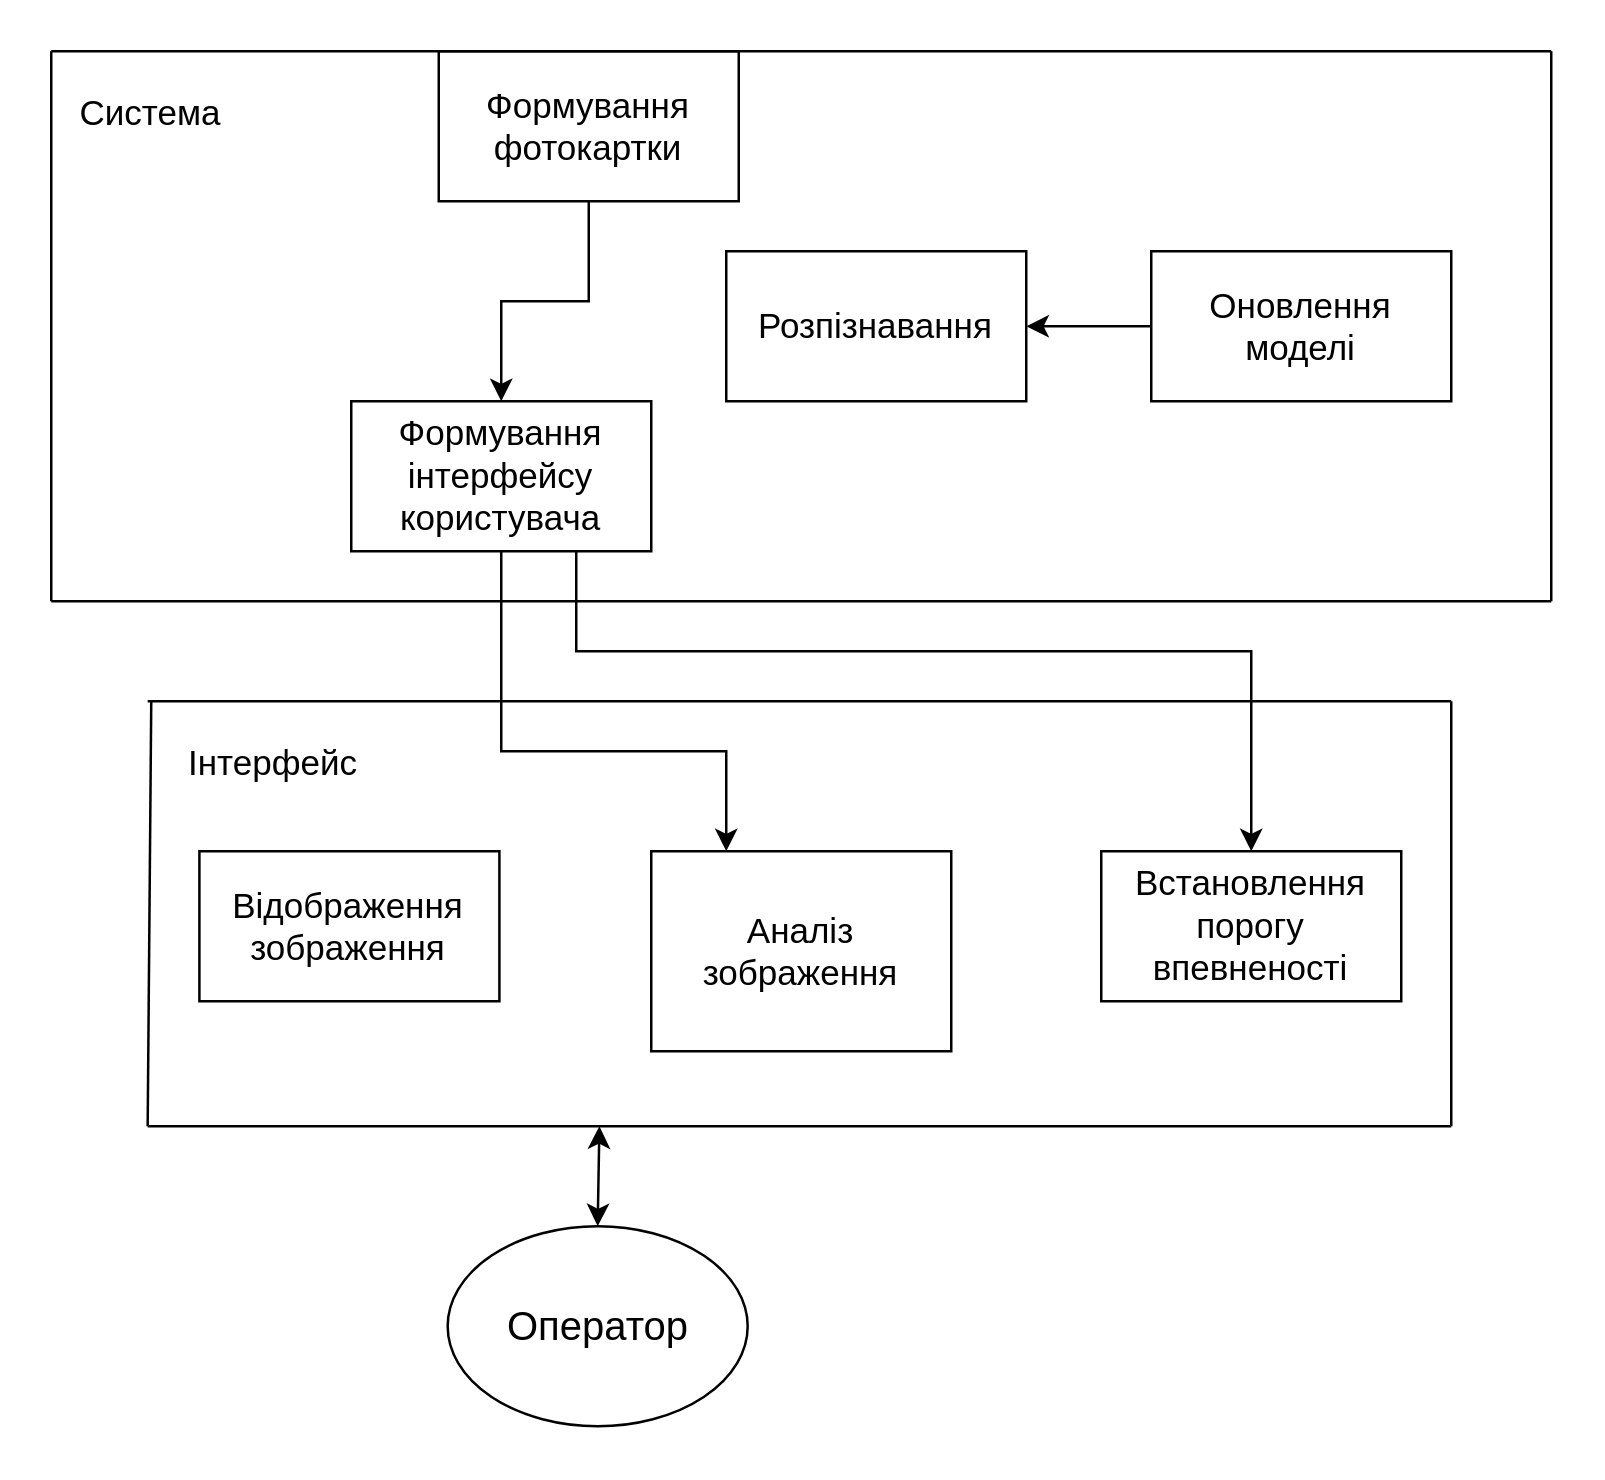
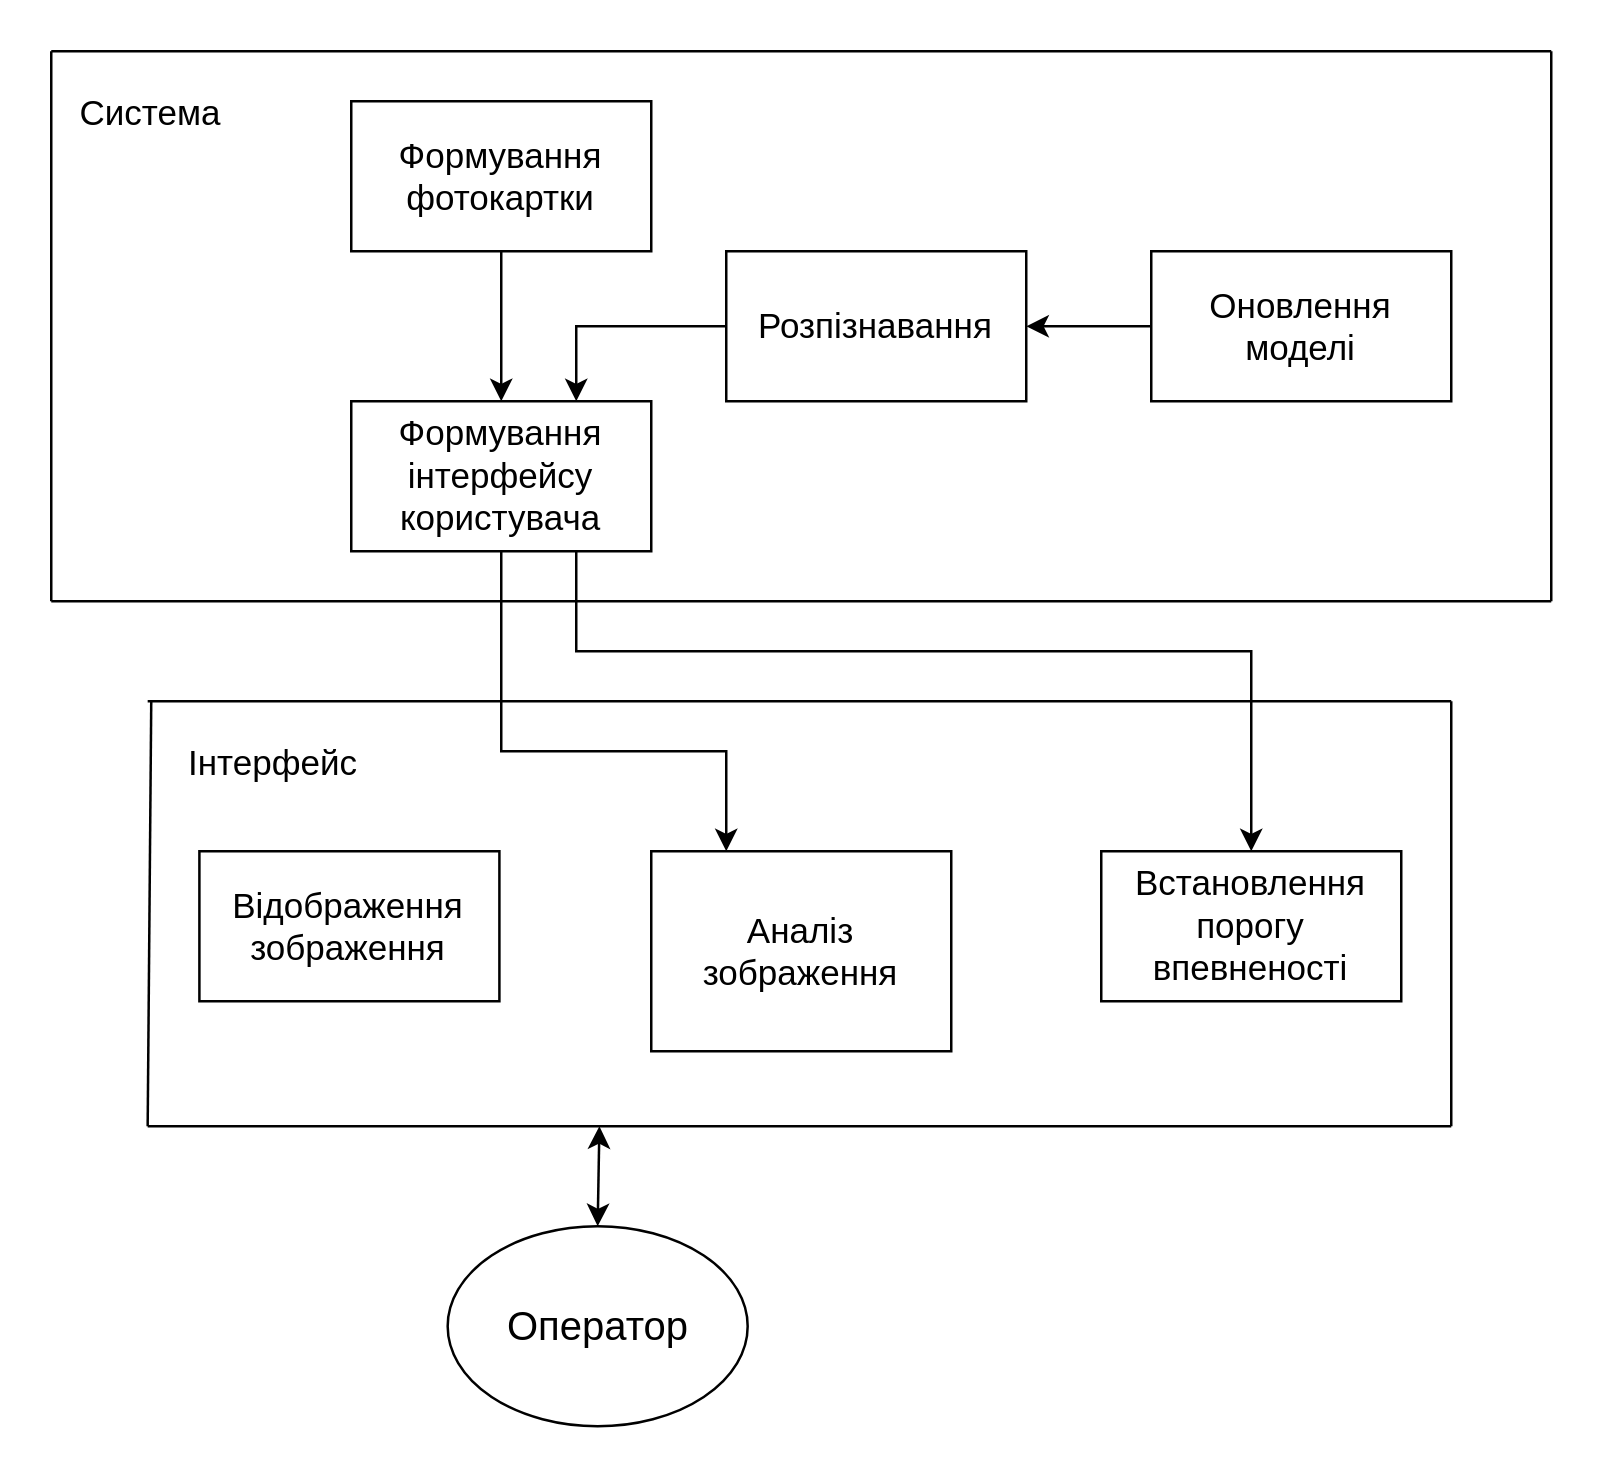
  <mxCell id="0" />
  <mxCell id="1" parent="0" />
  <mxCell id="2" value="&lt;font size=&quot;3&quot;&gt;Оператор&lt;/font&gt;" style="ellipse;whiteSpace=wrap;html=1;" vertex="1" parent="1"><mxGeometry x="178.57" y="490" width="120" height="80" as="geometry" /></mxCell>
  <mxCell id="3" value="&lt;font style=&quot;font-size: 14px;&quot;&gt;Відображення зображення&lt;/font&gt;" style="rounded=0;whiteSpace=wrap;html=1;" vertex="1" parent="1"><mxGeometry x="79.26" y="340" width="120" height="60" as="geometry" /></mxCell>
  <mxCell id="4" value="&lt;font style=&quot;font-size: 14px;&quot;&gt;Аналіз зображення&lt;/font&gt;" style="rounded=0;whiteSpace=wrap;html=1;" vertex="1" parent="1"><mxGeometry x="260" y="340" width="120" height="80" as="geometry" /></mxCell>
  <mxCell id="5" style="edgeStyle=orthogonalEdgeStyle;rounded=0;orthogonalLoop=1;jettySize=auto;html=1;entryX=0.25;entryY=0;entryDx=0;entryDy=0;" edge="1" parent="1" source="7" target="4"><mxGeometry relative="1" as="geometry"><mxPoint x="329" y="350" as="targetPoint" /><Array as="points"><mxPoint x="200" y="300" /><mxPoint x="290" y="300" /></Array></mxGeometry></mxCell>
  <mxCell id="6" style="edgeStyle=orthogonalEdgeStyle;rounded=0;orthogonalLoop=1;jettySize=auto;html=1;entryX=0.5;entryY=0;entryDx=0;entryDy=0;" edge="1" parent="1" source="7" target="23"><mxGeometry relative="1" as="geometry"><Array as="points"><mxPoint x="230" y="260" /><mxPoint x="500" y="260" /></Array></mxGeometry></mxCell>
  <mxCell id="7" value="&lt;font style=&quot;font-size: 14px;&quot;&gt;Формування інтерфейсу користувача&lt;/font&gt;" style="rounded=0;whiteSpace=wrap;html=1;" vertex="1" parent="1"><mxGeometry x="140" y="160" width="120" height="60" as="geometry" /></mxCell>
+ <mxCell id="8" style="edgeStyle=orthogonalEdgeStyle;rounded=0;orthogonalLoop=1;jettySize=auto;html=1;entryX=0.75;entryY=0;entryDx=0;entryDy=0;" edge="1" parent="1" source="9" target="7"><mxGeometry relative="1" as="geometry" /></mxCell>
  <mxCell id="9" value="&lt;font style=&quot;font-size: 14px;&quot;&gt;Розпізнавання&lt;/font&gt;" style="rounded=0;whiteSpace=wrap;html=1;" vertex="1" parent="1"><mxGeometry x="290" y="100" width="120" height="60" as="geometry" /></mxCell>
  <mxCell id="10" style="edgeStyle=orthogonalEdgeStyle;rounded=0;orthogonalLoop=1;jettySize=auto;html=1;entryX=0.5;entryY=0;entryDx=0;entryDy=0;" edge="1" parent="1" source="11" target="7"><mxGeometry relative="1" as="geometry" /></mxCell>
- <mxCell id="11" value="&lt;span style=&quot;font-size: 14px;&quot;&gt;Формування фотокартки&lt;/span&gt;" style="rounded=0;whiteSpace=wrap;html=1;" vertex="1" parent="1"><mxGeometry x="175" y="20" width="120" height="60" as="geometry" /></mxCell>
+ <mxCell id="11" value="&lt;span style=&quot;font-size: 14px;&quot;&gt;Формування фотокартки&lt;/span&gt;" style="rounded=0;whiteSpace=wrap;html=1;" vertex="1" parent="1"><mxGeometry x="140" y="40" width="120" height="60" as="geometry" /></mxCell>
  <mxCell id="12" style="edgeStyle=orthogonalEdgeStyle;rounded=0;orthogonalLoop=1;jettySize=auto;html=1;entryX=1;entryY=0.5;entryDx=0;entryDy=0;" edge="1" parent="1" source="13" target="9"><mxGeometry relative="1" as="geometry" /></mxCell>
  <mxCell id="13" value="&lt;font style=&quot;font-size: 14px;&quot;&gt;Оновлення моделі&lt;/font&gt;" style="rounded=0;whiteSpace=wrap;html=1;" vertex="1" parent="1"><mxGeometry x="460" y="100" width="120" height="60" as="geometry" /></mxCell>
  <mxCell id="14" value="" style="endArrow=none;html=1;rounded=0;" edge="1" parent="1"><mxGeometry width="50" height="50" relative="1" as="geometry"><mxPoint x="58.57" y="450" as="sourcePoint" /><mxPoint x="60" y="280" as="targetPoint" /></mxGeometry></mxCell>
  <mxCell id="15" value="" style="endArrow=none;html=1;rounded=0;" edge="1" parent="1"><mxGeometry width="50" height="50" relative="1" as="geometry"><mxPoint x="58.57" y="450" as="sourcePoint" /><mxPoint x="580" y="450" as="targetPoint" /></mxGeometry></mxCell>
  <mxCell id="16" value="" style="endArrow=none;html=1;rounded=0;" edge="1" parent="1"><mxGeometry width="50" height="50" relative="1" as="geometry"><mxPoint x="580" y="450" as="sourcePoint" /><mxPoint x="580" y="280" as="targetPoint" /></mxGeometry></mxCell>
  <mxCell id="17" value="" style="endArrow=none;html=1;rounded=0;" edge="1" parent="1"><mxGeometry width="50" height="50" relative="1" as="geometry"><mxPoint x="58.57" y="280" as="sourcePoint" /><mxPoint x="580" y="280" as="targetPoint" /></mxGeometry></mxCell>
  <mxCell id="18" value="" style="endArrow=none;html=1;rounded=0;" edge="1" parent="1"><mxGeometry width="50" height="50" relative="1" as="geometry"><mxPoint x="20" y="20" as="sourcePoint" /><mxPoint x="620" y="20" as="targetPoint" /></mxGeometry></mxCell>
  <mxCell id="19" value="" style="endArrow=none;html=1;rounded=0;" edge="1" parent="1"><mxGeometry width="50" height="50" relative="1" as="geometry"><mxPoint x="20" y="20" as="sourcePoint" /><mxPoint x="20" y="240" as="targetPoint" /></mxGeometry></mxCell>
  <mxCell id="20" value="" style="endArrow=none;html=1;rounded=0;" edge="1" parent="1"><mxGeometry width="50" height="50" relative="1" as="geometry"><mxPoint x="20" y="240" as="sourcePoint" /><mxPoint x="620" y="240" as="targetPoint" /></mxGeometry></mxCell>
  <mxCell id="21" value="" style="endArrow=none;html=1;rounded=0;" edge="1" parent="1"><mxGeometry width="50" height="50" relative="1" as="geometry"><mxPoint x="620" y="240" as="sourcePoint" /><mxPoint x="620" y="20" as="targetPoint" /></mxGeometry></mxCell>
  <mxCell id="22" value="" style="endArrow=classic;startArrow=classic;html=1;rounded=0;entryX=0.5;entryY=0;entryDx=0;entryDy=0;" edge="1" parent="1" target="2"><mxGeometry width="50" height="50" relative="1" as="geometry"><mxPoint x="239.26" y="450" as="sourcePoint" /><mxPoint x="249.26" y="560" as="targetPoint" /></mxGeometry></mxCell>
  <mxCell id="23" value="&lt;font style=&quot;font-size: 14px;&quot;&gt;Встановлення порогу впевненості&lt;/font&gt;" style="rounded=0;whiteSpace=wrap;html=1;" vertex="1" parent="1"><mxGeometry x="440" y="340" width="120" height="60" as="geometry" /></mxCell>
  <mxCell id="24" value="&lt;span style=&quot;font-size: 14px;&quot;&gt;Інтерфейс&lt;/span&gt;" style="text;html=1;align=center;verticalAlign=middle;whiteSpace=wrap;rounded=0;" vertex="1" parent="1"><mxGeometry x="79.26" y="290" width="60" height="30" as="geometry" /></mxCell>
  <mxCell id="25" value="&lt;font style=&quot;font-size: 14px;&quot;&gt;Система&lt;/font&gt;" style="text;html=1;align=center;verticalAlign=middle;whiteSpace=wrap;rounded=0;" vertex="1" parent="1"><mxGeometry x="30" y="30" width="60" height="30" as="geometry" /></mxCell>
